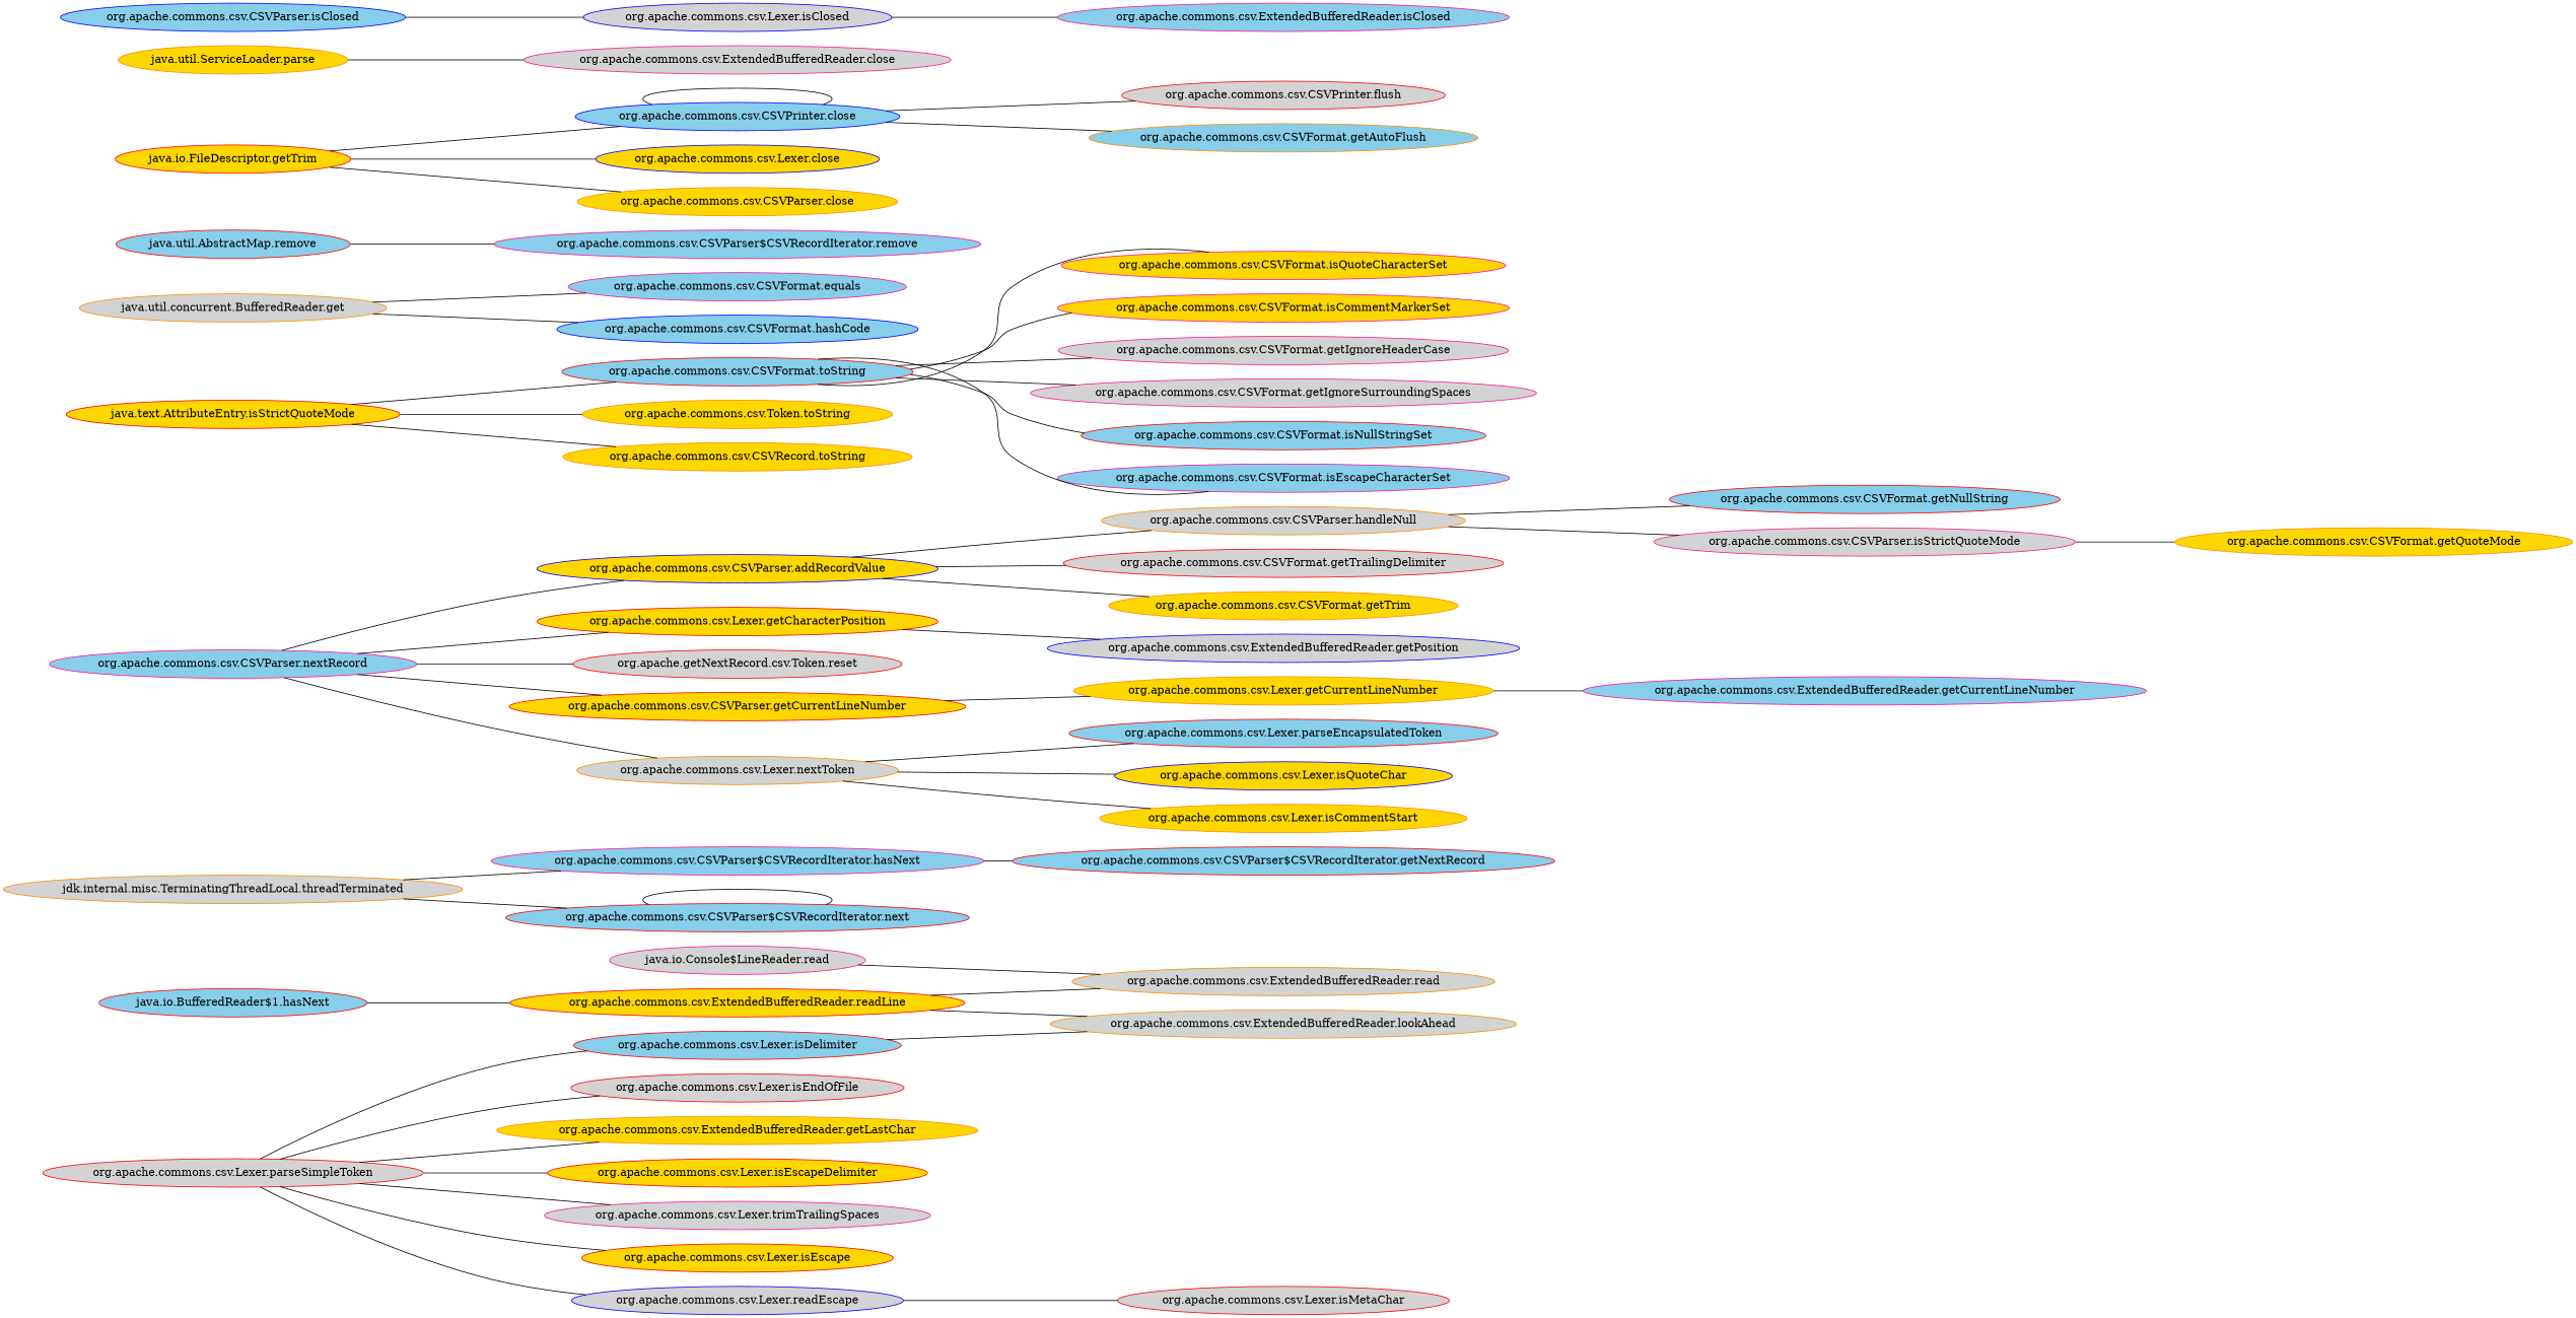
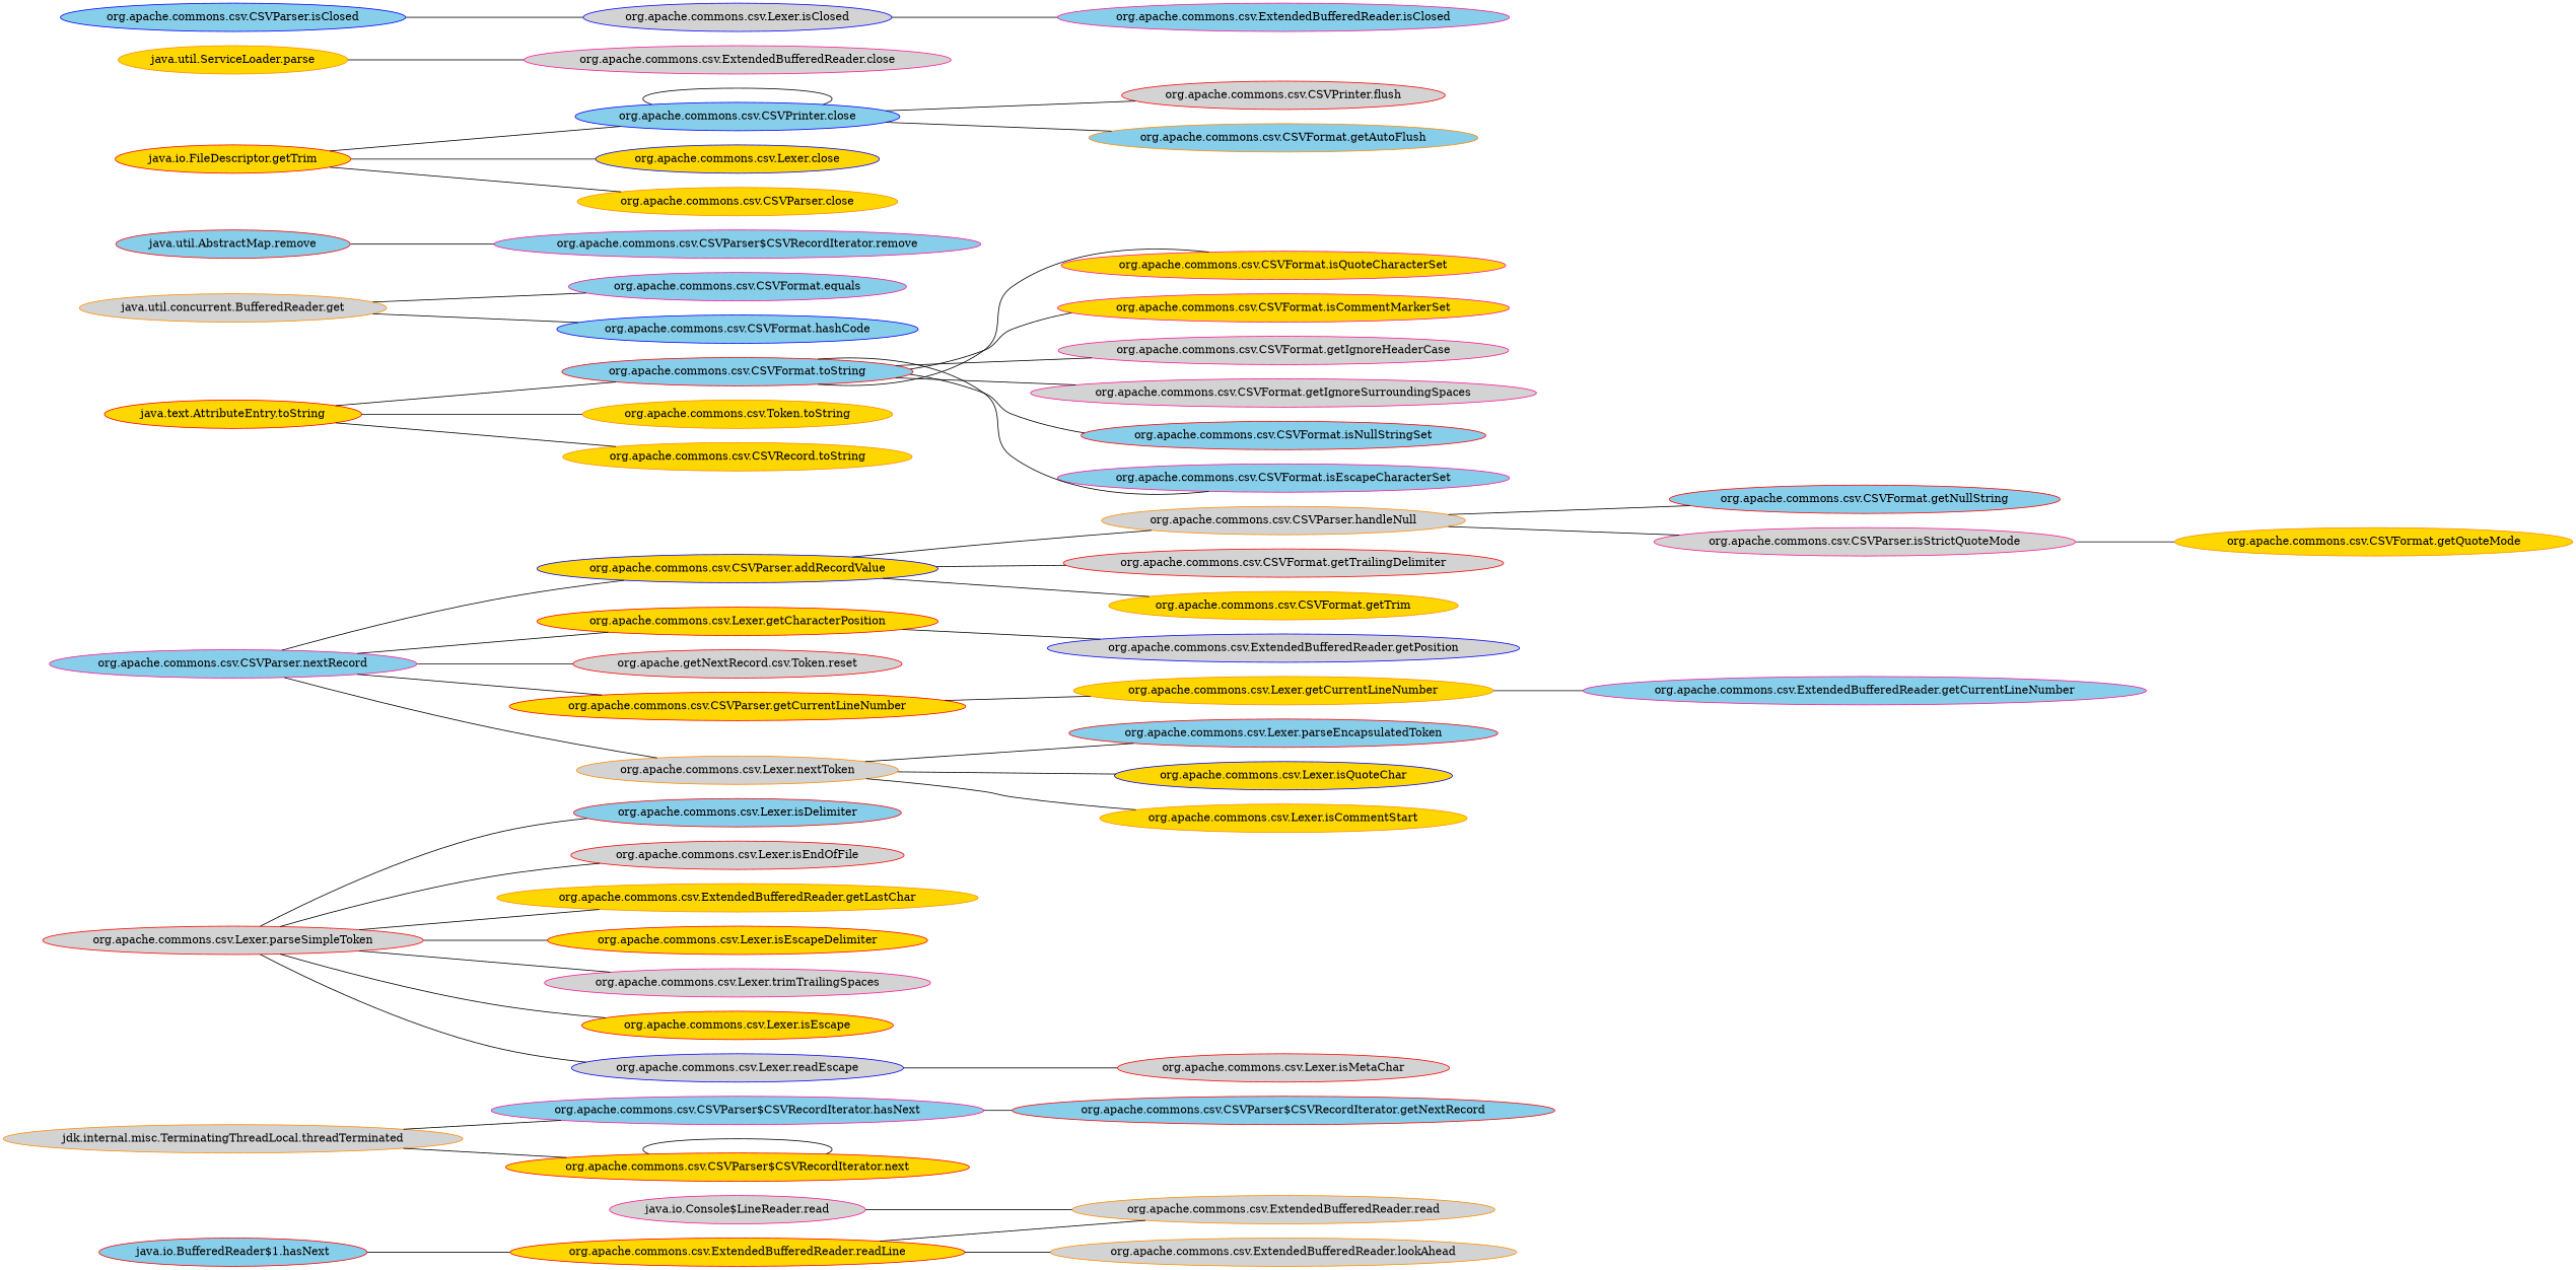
  graph {
    rankdir=LR
    node [color=red fillcolor=lightgrey style=filled]
    "java.io.Console$LineReader.read" [color=deeppink]
    "org.apache.commons.csv.ExtendedBufferedReader.read" [color=darkorange]
    "jdk.internal.misc.TerminatingThreadLocal.threadTerminated" [color=darkorange]
    "org.apache.commons.csv.CSVParser$CSVRecordIterator.hasNext" [color=deeppink fillcolor=skyblue]
-   "org.apache.commons.csv.CSVParser$CSVRecordIterator.next" [fillcolor=skyblue]
+   "org.apache.commons.csv.CSVParser$CSVRecordIterator.next" [fillcolor=gold]
    "org.apache.commons.csv.CSVParser$CSVRecordIterator.getNextRecord" [fillcolor=skyblue]
    "org.apache.commons.csv.Lexer.isDelimiter" [fillcolor=skyblue]
    "org.apache.commons.csv.ExtendedBufferedReader.lookAhead" [color=darkorange]
    "org.apache.commons.csv.CSVParser.handleNull" [color=darkorange]
    "org.apache.commons.csv.CSVFormat.getNullString" [fillcolor=skyblue]
    "org.apache.commons.csv.CSVParser.isStrictQuoteMode" [color=deeppink]
    "org.apache.commons.csv.CSVFormat.getQuoteMode" [color=darkorange fillcolor=gold]
    "org.apache.commons.csv.ExtendedBufferedReader.readLine" [fillcolor=gold]
    "org.apache.commons.csv.CSVFormat.toString" [fillcolor=skyblue]
    "org.apache.commons.csv.CSVFormat.isQuoteCharacterSet" [color=deeppink fillcolor=gold]
    "org.apache.commons.csv.CSVFormat.isCommentMarkerSet" [color=deeppink fillcolor=gold]
    "org.apache.commons.csv.CSVFormat.getIgnoreHeaderCase" [color=deeppink]
    "org.apache.commons.csv.CSVFormat.getIgnoreSurroundingSpaces" [color=deeppink]
    "org.apache.commons.csv.CSVFormat.isNullStringSet" [fillcolor=skyblue]
    "org.apache.commons.csv.CSVFormat.isEscapeCharacterSet" [color=deeppink fillcolor=skyblue]
    "java.io.BufferedReader$1.hasNext" [fillcolor=skyblue]
    "org.apache.commons.csv.Lexer.parseSimpleToken"
    "org.apache.commons.csv.Lexer.isEndOfFile"
    "org.apache.commons.csv.ExtendedBufferedReader.getLastChar" [color=darkorange fillcolor=gold]
    "org.apache.commons.csv.Lexer.isEscapeDelimiter" [fillcolor=gold]
    "org.apache.commons.csv.Lexer.trimTrailingSpaces" [color=deeppink]
    "org.apache.commons.csv.Lexer.isEscape" [fillcolor=gold]
    "org.apache.commons.csv.Lexer.readEscape" [color=blue]
    "org.apache.commons.csv.Lexer.isMetaChar"
-   "java.text.AttributeEntry.toString" [fillcolor=gold label="java.text.AttributeEntry.isStrictQuoteMode"]
+   "java.text.AttributeEntry.toString" [fillcolor=gold]
    "org.apache.commons.csv.Token.toString" [color=darkorange fillcolor=gold]
    "org.apache.commons.csv.CSVRecord.toString" [color=darkorange fillcolor=gold]
    n33 [color=darkorange label="java.util.concurrent.BufferedReader.get"]
    "org.apache.commons.csv.CSVFormat.equals" [color=deeppink fillcolor=skyblue]
    "org.apache.commons.csv.CSVFormat.hashCode" [color=blue fillcolor=skyblue]
    "java.util.AbstractMap.remove" [fillcolor=skyblue]
    "org.apache.commons.csv.CSVParser$CSVRecordIterator.remove" [color=deeppink fillcolor=skyblue]
    "org.apache.commons.csv.CSVParser.addRecordValue" [color=blue fillcolor=gold]
    "org.apache.commons.csv.CSVFormat.getTrailingDelimiter"
    "org.apache.commons.csv.CSVFormat.getTrim" [color=darkorange fillcolor=gold]
    "org.apache.commons.csv.CSVPrinter.close" [color=blue fillcolor=skyblue]
    "org.apache.commons.csv.CSVPrinter.flush"
    "org.apache.commons.csv.CSVFormat.getAutoFlush" [color=darkorange fillcolor=skyblue]
    "java.util.ServiceLoader.parse" [color=darkorange fillcolor=gold]
    "org.apache.commons.csv.ExtendedBufferedReader.close" [color=deeppink]
    "org.apache.commons.csv.Lexer.getCharacterPosition" [fillcolor=gold]
    "org.apache.commons.csv.ExtendedBufferedReader.getPosition" [color=blue]
    "org.apache.commons.csv.CSVParser.isClosed" [color=blue fillcolor=skyblue]
    "org.apache.commons.csv.Lexer.isClosed" [color=blue]
    "org.apache.commons.csv.ExtendedBufferedReader.isClosed" [color=deeppink fillcolor=skyblue]
    "org.apache.commons.csv.CSVParser.nextRecord" [color=deeppink fillcolor=skyblue]
    n52 [label="org.apache.getNextRecord.csv.Token.reset"]
    "org.apache.commons.csv.CSVParser.getCurrentLineNumber" [fillcolor=gold]
    "org.apache.commons.csv.Lexer.nextToken" [color=darkorange]
    "org.apache.commons.csv.Lexer.getCurrentLineNumber" [color=darkorange fillcolor=gold]
    "org.apache.commons.csv.Lexer.parseEncapsulatedToken" [fillcolor=skyblue]
    "org.apache.commons.csv.Lexer.isQuoteChar" [color=blue fillcolor=gold]
    "org.apache.commons.csv.Lexer.isCommentStart" [color=darkorange fillcolor=gold]
    "org.apache.commons.csv.ExtendedBufferedReader.getCurrentLineNumber" [color=deeppink fillcolor=skyblue]
    n60 [fillcolor=gold label="java.io.FileDescriptor.getTrim"]
    "org.apache.commons.csv.Lexer.close" [color=blue fillcolor=gold]
    "org.apache.commons.csv.CSVParser.close" [color=darkorange fillcolor=gold]
    "java.io.Console$LineReader.read" -- "org.apache.commons.csv.ExtendedBufferedReader.read"
    "jdk.internal.misc.TerminatingThreadLocal.threadTerminated" -- "org.apache.commons.csv.CSVParser$CSVRecordIterator.hasNext"
    "jdk.internal.misc.TerminatingThreadLocal.threadTerminated" -- "org.apache.commons.csv.CSVParser$CSVRecordIterator.next"
    "org.apache.commons.csv.CSVParser$CSVRecordIterator.hasNext" -- "org.apache.commons.csv.CSVParser$CSVRecordIterator.getNextRecord"
    "org.apache.commons.csv.CSVParser$CSVRecordIterator.next" -- "org.apache.commons.csv.CSVParser$CSVRecordIterator.next"
-   "org.apache.commons.csv.Lexer.isDelimiter" -- "org.apache.commons.csv.ExtendedBufferedReader.lookAhead"
    "org.apache.commons.csv.CSVParser.handleNull" -- "org.apache.commons.csv.CSVFormat.getNullString"
    "org.apache.commons.csv.CSVParser.handleNull" -- "org.apache.commons.csv.CSVParser.isStrictQuoteMode"
    "org.apache.commons.csv.CSVParser.isStrictQuoteMode" -- "org.apache.commons.csv.CSVFormat.getQuoteMode"
    "org.apache.commons.csv.ExtendedBufferedReader.readLine" -- "org.apache.commons.csv.ExtendedBufferedReader.read"
    "org.apache.commons.csv.ExtendedBufferedReader.readLine" -- "org.apache.commons.csv.ExtendedBufferedReader.lookAhead"
    "org.apache.commons.csv.CSVFormat.toString" -- "org.apache.commons.csv.CSVFormat.isQuoteCharacterSet"
    "org.apache.commons.csv.CSVFormat.toString" -- "org.apache.commons.csv.CSVFormat.isCommentMarkerSet"
    "org.apache.commons.csv.CSVFormat.toString" -- "org.apache.commons.csv.CSVFormat.getIgnoreHeaderCase"
    "org.apache.commons.csv.CSVFormat.toString" -- "org.apache.commons.csv.CSVFormat.getIgnoreSurroundingSpaces"
    "org.apache.commons.csv.CSVFormat.toString" -- "org.apache.commons.csv.CSVFormat.isNullStringSet"
    "org.apache.commons.csv.CSVFormat.toString" -- "org.apache.commons.csv.CSVFormat.isEscapeCharacterSet"
    "java.io.BufferedReader$1.hasNext" -- "org.apache.commons.csv.ExtendedBufferedReader.readLine"
    "org.apache.commons.csv.Lexer.parseSimpleToken" -- "org.apache.commons.csv.Lexer.isDelimiter"
    "org.apache.commons.csv.Lexer.parseSimpleToken" -- "org.apache.commons.csv.Lexer.isEndOfFile"
    "org.apache.commons.csv.Lexer.parseSimpleToken" -- "org.apache.commons.csv.ExtendedBufferedReader.getLastChar"
    "org.apache.commons.csv.Lexer.parseSimpleToken" -- "org.apache.commons.csv.Lexer.isEscapeDelimiter"
    "org.apache.commons.csv.Lexer.parseSimpleToken" -- "org.apache.commons.csv.Lexer.trimTrailingSpaces"
    "org.apache.commons.csv.Lexer.parseSimpleToken" -- "org.apache.commons.csv.Lexer.isEscape"
    "org.apache.commons.csv.Lexer.parseSimpleToken" -- "org.apache.commons.csv.Lexer.readEscape"
    "org.apache.commons.csv.Lexer.readEscape" -- "org.apache.commons.csv.Lexer.isMetaChar"
    "java.text.AttributeEntry.toString" -- "org.apache.commons.csv.CSVFormat.toString"
    "java.text.AttributeEntry.toString" -- "org.apache.commons.csv.Token.toString"
    "java.text.AttributeEntry.toString" -- "org.apache.commons.csv.CSVRecord.toString"
    n33 -- "org.apache.commons.csv.CSVFormat.equals"
    n33 -- "org.apache.commons.csv.CSVFormat.hashCode"
    "java.util.AbstractMap.remove" -- "org.apache.commons.csv.CSVParser$CSVRecordIterator.remove"
    "org.apache.commons.csv.CSVParser.addRecordValue" -- "org.apache.commons.csv.CSVParser.handleNull"
    "org.apache.commons.csv.CSVParser.addRecordValue" -- "org.apache.commons.csv.CSVFormat.getTrailingDelimiter"
    "org.apache.commons.csv.CSVParser.addRecordValue" -- "org.apache.commons.csv.CSVFormat.getTrim"
    "org.apache.commons.csv.CSVPrinter.close" -- "org.apache.commons.csv.CSVPrinter.close"
    "org.apache.commons.csv.CSVPrinter.close" -- "org.apache.commons.csv.CSVPrinter.flush"
    "org.apache.commons.csv.CSVPrinter.close" -- "org.apache.commons.csv.CSVFormat.getAutoFlush"
    "java.util.ServiceLoader.parse" -- "org.apache.commons.csv.ExtendedBufferedReader.close"
    "org.apache.commons.csv.Lexer.getCharacterPosition" -- "org.apache.commons.csv.ExtendedBufferedReader.getPosition"
    "org.apache.commons.csv.CSVParser.isClosed" -- "org.apache.commons.csv.Lexer.isClosed"
    "org.apache.commons.csv.Lexer.isClosed" -- "org.apache.commons.csv.ExtendedBufferedReader.isClosed"
    "org.apache.commons.csv.CSVParser.nextRecord" -- "org.apache.commons.csv.CSVParser.addRecordValue"
    "org.apache.commons.csv.CSVParser.nextRecord" -- "org.apache.commons.csv.Lexer.getCharacterPosition"
    "org.apache.commons.csv.CSVParser.nextRecord" -- n52
    "org.apache.commons.csv.CSVParser.nextRecord" -- "org.apache.commons.csv.CSVParser.getCurrentLineNumber"
    "org.apache.commons.csv.CSVParser.nextRecord" -- "org.apache.commons.csv.Lexer.nextToken"
    "org.apache.commons.csv.CSVParser.getCurrentLineNumber" -- "org.apache.commons.csv.Lexer.getCurrentLineNumber"
    "org.apache.commons.csv.Lexer.nextToken" -- "org.apache.commons.csv.Lexer.parseEncapsulatedToken"
    "org.apache.commons.csv.Lexer.nextToken" -- "org.apache.commons.csv.Lexer.isQuoteChar"
    "org.apache.commons.csv.Lexer.nextToken" -- "org.apache.commons.csv.Lexer.isCommentStart"
    "org.apache.commons.csv.Lexer.getCurrentLineNumber" -- "org.apache.commons.csv.ExtendedBufferedReader.getCurrentLineNumber"
    n60 -- "org.apache.commons.csv.CSVPrinter.close"
    n60 -- "org.apache.commons.csv.Lexer.close"
    n60 -- "org.apache.commons.csv.CSVParser.close"
  }
